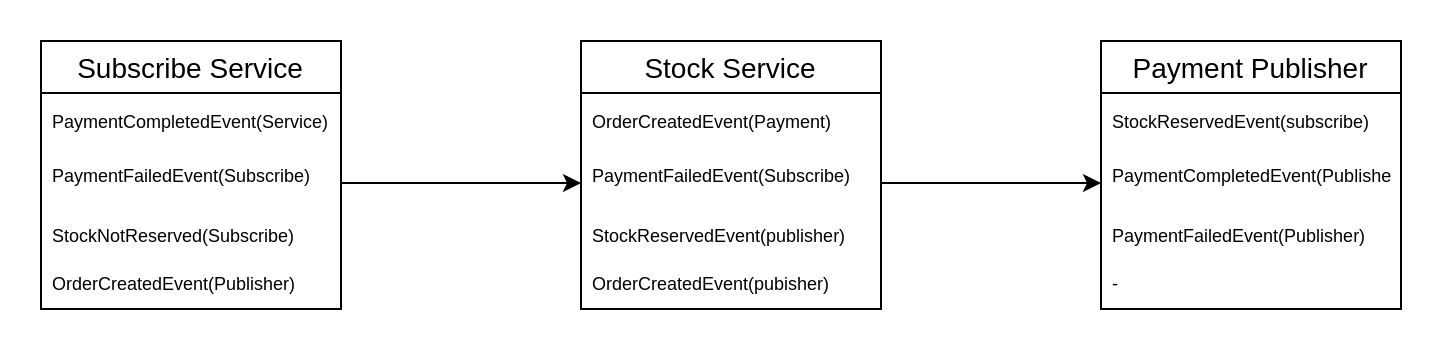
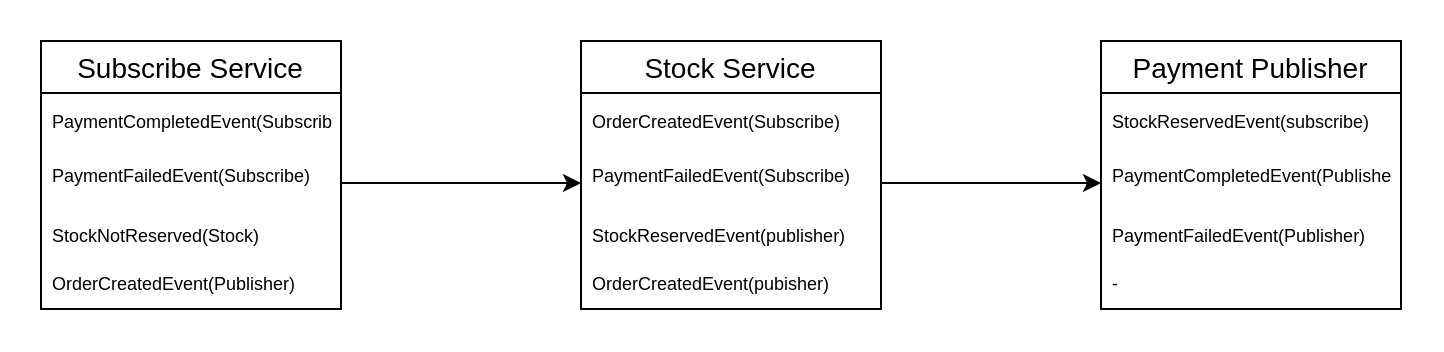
  <mxCell id="0" />
  <mxCell id="1" parent="0" />
  <mxCell id="2" value="Subscribe Service" style="swimlane;fontStyle=0;childLayout=stackLayout;horizontal=1;startSize=26;horizontalStack=0;resizeParent=1;resizeParentMax=0;resizeLast=0;collapsible=1;marginBottom=0;align=center;fontSize=14;swimlaneLine=1;rounded=0;shadow=0;swimlaneFillColor=default;gradientColor=none;" vertex="1" parent="1"><mxGeometry x="20" y="20" width="150" height="134" as="geometry" /></mxCell>
- <mxCell id="3" value="&lt;font style=&quot;font-size: 9px;&quot;&gt;PaymentCompletedEvent(Service)&lt;/font&gt;" style="text;strokeColor=none;fillColor=none;spacingLeft=4;spacingRight=4;overflow=hidden;rotatable=0;points=[[0,0.5],[1,0.5]];portConstraint=eastwest;fontSize=12;whiteSpace=wrap;html=1;" vertex="1" parent="2"><mxGeometry y="26" width="150" height="30" as="geometry" /></mxCell>
+ <mxCell id="3" value="&lt;font style=&quot;font-size: 9px;&quot;&gt;PaymentCompletedEvent(Subscribe)&lt;/font&gt;" style="text;strokeColor=none;fillColor=none;spacingLeft=4;spacingRight=4;overflow=hidden;rotatable=0;points=[[0,0.5],[1,0.5]];portConstraint=eastwest;fontSize=12;whiteSpace=wrap;html=1;" vertex="1" parent="2"><mxGeometry y="26" width="150" height="30" as="geometry" /></mxCell>
  <mxCell id="4" value="PaymentFailedEvent(Subscribe)" style="text;strokeColor=none;fillColor=none;spacingLeft=4;spacingRight=4;overflow=hidden;rotatable=0;points=[[0,0.5],[1,0.5]];portConstraint=eastwest;fontSize=9;whiteSpace=wrap;html=1;" vertex="1" parent="2"><mxGeometry y="56" width="150" height="30" as="geometry" /></mxCell>
- <mxCell id="5" value="StockNotReserved(Subscribe)" style="text;strokeColor=none;fillColor=none;spacingLeft=4;spacingRight=4;overflow=hidden;rotatable=0;points=[[0,0.5],[1,0.5]];portConstraint=eastwest;fontSize=9;whiteSpace=wrap;html=1;" vertex="1" parent="2"><mxGeometry y="86" width="150" height="24" as="geometry" /></mxCell>
+ <mxCell id="5" value="StockNotReserved(Stock)" style="text;strokeColor=none;fillColor=none;spacingLeft=4;spacingRight=4;overflow=hidden;rotatable=0;points=[[0,0.5],[1,0.5]];portConstraint=eastwest;fontSize=9;whiteSpace=wrap;html=1;" vertex="1" parent="2"><mxGeometry y="86" width="150" height="24" as="geometry" /></mxCell>
  <mxCell id="6" value="OrderCreatedEvent(Publisher)" style="text;strokeColor=none;fillColor=none;spacingLeft=4;spacingRight=4;overflow=hidden;rotatable=0;points=[[0,0.5],[1,0.5]];portConstraint=eastwest;fontSize=9;whiteSpace=wrap;html=1;" vertex="1" parent="2"><mxGeometry y="110" width="150" height="24" as="geometry" /></mxCell>
  <mxCell id="7" value="Stock Service" style="swimlane;fontStyle=0;childLayout=stackLayout;horizontal=1;startSize=26;horizontalStack=0;resizeParent=1;resizeParentMax=0;resizeLast=0;collapsible=1;marginBottom=0;align=center;fontSize=14;swimlaneLine=1;rounded=0;shadow=0;swimlaneFillColor=default;gradientColor=none;" vertex="1" parent="1"><mxGeometry x="290" y="20" width="150" height="134" as="geometry" /></mxCell>
- <mxCell id="8" value="&lt;font style=&quot;font-size: 9px;&quot;&gt;OrderCreatedEvent(Payment)&lt;/font&gt;" style="text;strokeColor=none;fillColor=none;spacingLeft=4;spacingRight=4;overflow=hidden;rotatable=0;points=[[0,0.5],[1,0.5]];portConstraint=eastwest;fontSize=12;whiteSpace=wrap;html=1;" vertex="1" parent="7"><mxGeometry y="26" width="150" height="30" as="geometry" /></mxCell>
+ <mxCell id="8" value="&lt;font style=&quot;font-size: 9px;&quot;&gt;OrderCreatedEvent(Subscribe)&lt;/font&gt;" style="text;strokeColor=none;fillColor=none;spacingLeft=4;spacingRight=4;overflow=hidden;rotatable=0;points=[[0,0.5],[1,0.5]];portConstraint=eastwest;fontSize=12;whiteSpace=wrap;html=1;" vertex="1" parent="7"><mxGeometry y="26" width="150" height="30" as="geometry" /></mxCell>
  <mxCell id="9" value="PaymentFailedEvent(Subscribe)" style="text;strokeColor=none;fillColor=none;spacingLeft=4;spacingRight=4;overflow=hidden;rotatable=0;points=[[0,0.5],[1,0.5]];portConstraint=eastwest;fontSize=9;whiteSpace=wrap;html=1;" vertex="1" parent="7"><mxGeometry y="56" width="150" height="30" as="geometry" /></mxCell>
  <mxCell id="10" value="StockReservedEvent(publisher)" style="text;strokeColor=none;fillColor=none;spacingLeft=4;spacingRight=4;overflow=hidden;rotatable=0;points=[[0,0.5],[1,0.5]];portConstraint=eastwest;fontSize=9;whiteSpace=wrap;html=1;" vertex="1" parent="7"><mxGeometry y="86" width="150" height="24" as="geometry" /></mxCell>
  <mxCell id="11" value="OrderCreatedEvent(pubisher)" style="text;strokeColor=none;fillColor=none;spacingLeft=4;spacingRight=4;overflow=hidden;rotatable=0;points=[[0,0.5],[1,0.5]];portConstraint=eastwest;fontSize=9;whiteSpace=wrap;html=1;" vertex="1" parent="7"><mxGeometry y="110" width="150" height="24" as="geometry" /></mxCell>
  <mxCell id="12" value="Payment Publisher" style="swimlane;fontStyle=0;childLayout=stackLayout;horizontal=1;startSize=26;horizontalStack=0;resizeParent=1;resizeParentMax=0;resizeLast=0;collapsible=1;marginBottom=0;align=center;fontSize=14;swimlaneLine=1;rounded=0;shadow=0;swimlaneFillColor=default;gradientColor=none;" vertex="1" parent="1"><mxGeometry x="550" y="20" width="150" height="134" as="geometry" /></mxCell>
  <mxCell id="13" value="&lt;font style=&quot;font-size: 9px;&quot;&gt;StockReservedEvent(subscribe)&lt;/font&gt;" style="text;strokeColor=none;fillColor=none;spacingLeft=4;spacingRight=4;overflow=hidden;rotatable=0;points=[[0,0.5],[1,0.5]];portConstraint=eastwest;fontSize=12;whiteSpace=wrap;html=1;" vertex="1" parent="12"><mxGeometry y="26" width="150" height="30" as="geometry" /></mxCell>
  <mxCell id="14" value="PaymentCompletedEvent(Publisher)" style="text;strokeColor=none;fillColor=none;spacingLeft=4;spacingRight=4;overflow=hidden;rotatable=0;points=[[0,0.5],[1,0.5]];portConstraint=eastwest;fontSize=9;whiteSpace=wrap;html=1;" vertex="1" parent="12"><mxGeometry y="56" width="150" height="30" as="geometry" /></mxCell>
  <mxCell id="15" value="PaymentFailedEvent(Publisher)" style="text;strokeColor=none;fillColor=none;spacingLeft=4;spacingRight=4;overflow=hidden;rotatable=0;points=[[0,0.5],[1,0.5]];portConstraint=eastwest;fontSize=9;whiteSpace=wrap;html=1;" vertex="1" parent="12"><mxGeometry y="86" width="150" height="24" as="geometry" /></mxCell>
  <mxCell id="16" value="-&lt;br&gt;" style="text;strokeColor=none;fillColor=none;spacingLeft=4;spacingRight=4;overflow=hidden;rotatable=0;points=[[0,0.5],[1,0.5]];portConstraint=eastwest;fontSize=9;whiteSpace=wrap;html=1;" vertex="1" parent="12"><mxGeometry y="110" width="150" height="24" as="geometry" /></mxCell>
  <mxCell id="17" style="edgeStyle=orthogonalEdgeStyle;rounded=0;orthogonalLoop=1;jettySize=auto;html=1;" edge="1" parent="1" source="4" target="9"><mxGeometry relative="1" as="geometry" /></mxCell>
  <mxCell id="18" style="edgeStyle=orthogonalEdgeStyle;rounded=0;orthogonalLoop=1;jettySize=auto;html=1;" edge="1" parent="1" source="9" target="14"><mxGeometry relative="1" as="geometry" /></mxCell>
